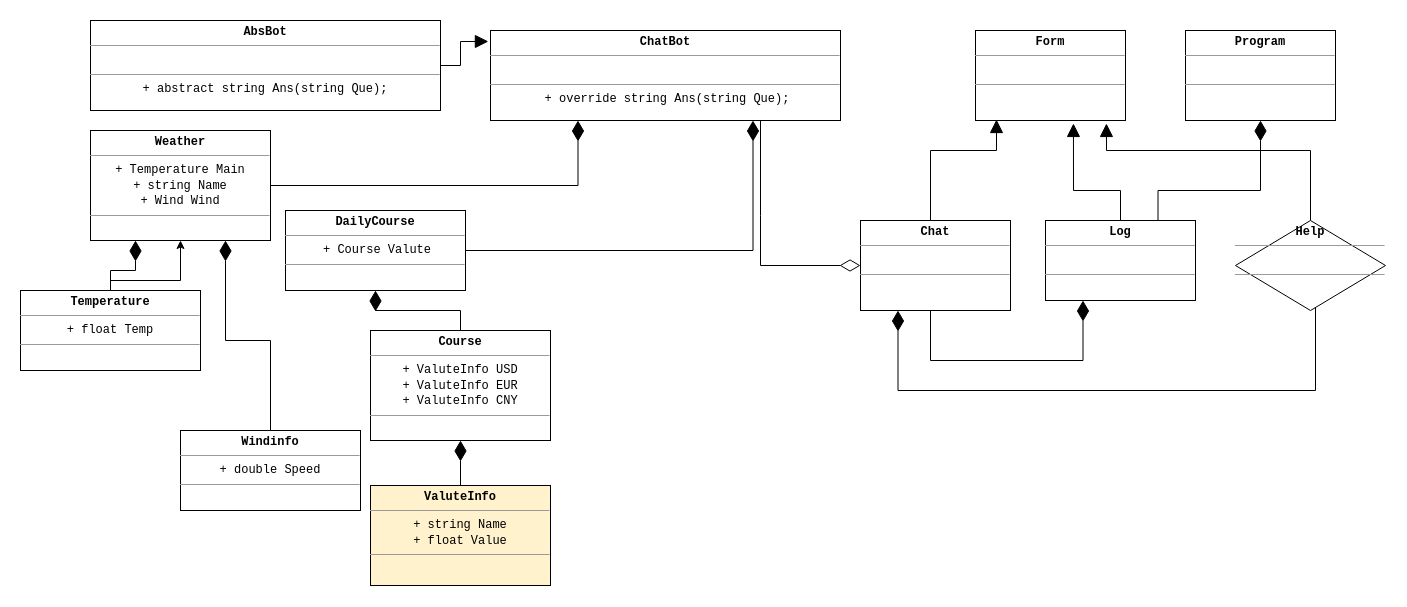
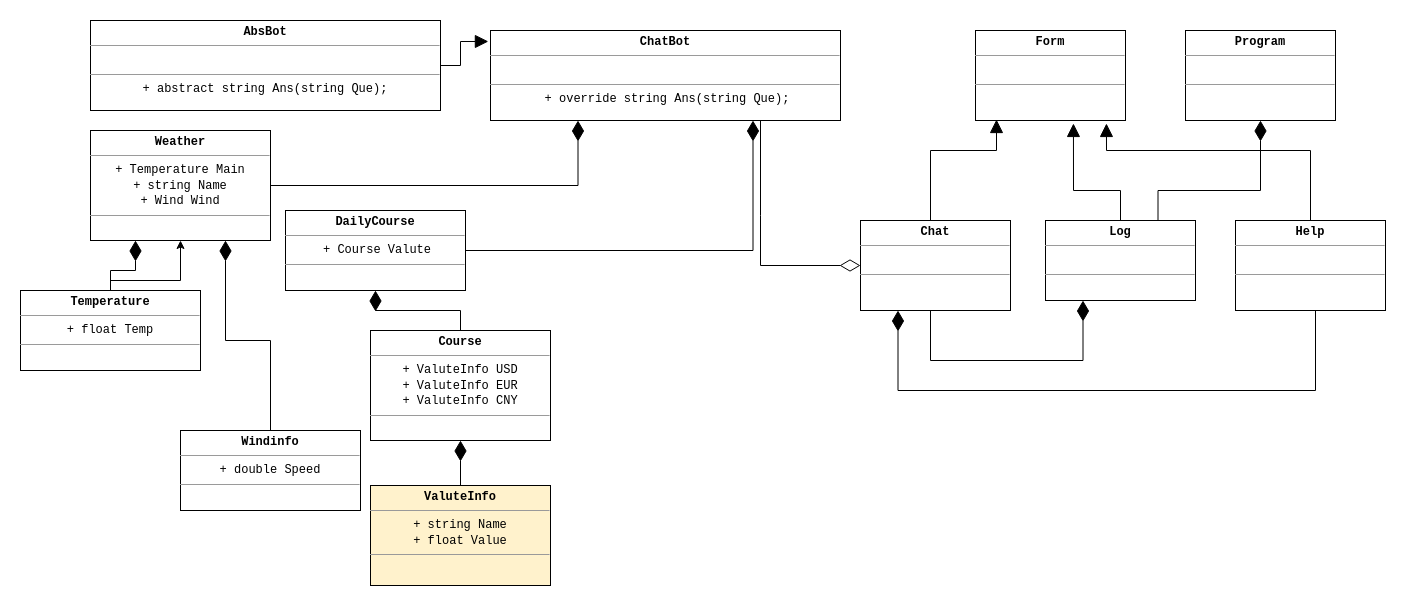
  <mxCell id="0" />
  <mxCell id="1" parent="0" />
  <mxCell id="2" style="edgeStyle=orthogonalEdgeStyle;rounded=0;orthogonalLoop=1;jettySize=auto;html=1;entryX=-0.006;entryY=0.122;entryDx=0;entryDy=0;strokeWidth=1;endArrow=block;endFill=1;endSize=11;exitX=1;exitY=0.5;exitDx=0;exitDy=0;entryPerimeter=0;" parent="1" source="3" target="5" edge="1"><mxGeometry relative="1" as="geometry" /></mxCell>
  <mxCell id="3" value="&lt;p style=&quot;margin: 4px 0px 0px&quot;&gt;&lt;font face=&quot;Courier New&quot;&gt;&lt;b&gt;AbsBot&lt;/b&gt;&lt;br&gt;&lt;/font&gt;&lt;/p&gt;&lt;hr size=&quot;1&quot;&gt;&lt;p style=&quot;margin: 0px 0px 0px 4px&quot;&gt;&lt;font face=&quot;Courier New&quot;&gt;&lt;br&gt;&lt;/font&gt;&lt;/p&gt;&lt;hr size=&quot;1&quot;&gt;&lt;font face=&quot;Courier New&quot;&gt;+ abstract&amp;nbsp;&lt;/font&gt;&lt;span style=&quot;font-family: &amp;#34;courier new&amp;#34;&quot;&gt;string Ans(string Que);&lt;/span&gt;&lt;font face=&quot;Courier New&quot;&gt;&lt;br&gt;&lt;/font&gt;" style="verticalAlign=top;align=center;overflow=fill;fontSize=12;fontFamily=Helvetica;html=1;" parent="1" vertex="1"><mxGeometry x="90" y="20" width="350" height="90" as="geometry" /></mxCell>
  <mxCell id="4" style="edgeStyle=orthogonalEdgeStyle;rounded=0;orthogonalLoop=1;jettySize=auto;html=1;entryX=0;entryY=0.5;entryDx=0;entryDy=0;startArrow=none;startFill=0;startSize=18;endArrow=diamondThin;endFill=0;endSize=18;strokeWidth=1;" parent="1" source="5" target="9" edge="1"><mxGeometry relative="1" as="geometry"><Array as="points"><mxPoint x="760" y="215" /><mxPoint x="760" y="345" /></Array></mxGeometry></mxCell>
  <mxCell id="5" value="&lt;p style=&quot;margin: 4px 0px 0px&quot;&gt;&lt;b style=&quot;font-family: &amp;#34;courier new&amp;#34;&quot;&gt;ChatBot&lt;/b&gt;&lt;br&gt;&lt;/p&gt;&lt;hr size=&quot;1&quot;&gt;&lt;p style=&quot;margin: 0px 0px 0px 4px&quot;&gt;&lt;font face=&quot;Courier New&quot;&gt;&lt;br&gt;&lt;/font&gt;&lt;/p&gt;&lt;hr size=&quot;1&quot;&gt;&lt;p style=&quot;margin: 0px 0px 0px 4px&quot;&gt;&lt;font face=&quot;Courier New&quot;&gt;+ override string Ans(string Que);&lt;/font&gt;&lt;br&gt;&lt;/p&gt;" style="verticalAlign=top;align=center;overflow=fill;fontSize=12;fontFamily=Helvetica;html=1;" parent="1" vertex="1"><mxGeometry x="490" y="30" width="350" height="90" as="geometry" /></mxCell>
  <mxCell id="6" value="&lt;p style=&quot;margin: 4px 0px 0px&quot;&gt;&lt;font face=&quot;Courier New&quot;&gt;&lt;b&gt;Form&lt;/b&gt;&lt;/font&gt;&lt;/p&gt;&lt;hr size=&quot;1&quot;&gt;&lt;p style=&quot;margin: 0px 0px 0px 4px&quot;&gt;&lt;font face=&quot;Courier New&quot;&gt;&lt;br&gt;&lt;/font&gt;&lt;/p&gt;&lt;hr size=&quot;1&quot;&gt;&lt;font face=&quot;Courier New&quot;&gt;&lt;br&gt;&lt;/font&gt;" style="verticalAlign=top;align=center;overflow=fill;fontSize=12;fontFamily=Helvetica;html=1;" parent="1" vertex="1"><mxGeometry x="975" y="30" width="150" height="90" as="geometry" /></mxCell>
  <mxCell id="7" style="edgeStyle=orthogonalEdgeStyle;rounded=0;orthogonalLoop=1;jettySize=auto;html=1;entryX=0.14;entryY=0.989;entryDx=0;entryDy=0;entryPerimeter=0;endArrow=block;endFill=1;endSize=11;strokeWidth=1;" parent="1" target="6" edge="1"><mxGeometry relative="1" as="geometry"><Array as="points"><mxPoint x="930" y="150" /><mxPoint x="996" y="150" /></Array><mxPoint x="930" y="220" as="sourcePoint" /></mxGeometry></mxCell>
  <mxCell id="8" style="edgeStyle=orthogonalEdgeStyle;rounded=0;orthogonalLoop=1;jettySize=auto;html=1;entryX=0.25;entryY=1;entryDx=0;entryDy=0;endArrow=diamondThin;endFill=1;endSize=18;strokeWidth=1;" parent="1" target="11" edge="1"><mxGeometry relative="1" as="geometry"><Array as="points"><mxPoint x="930" y="360" /><mxPoint x="1083" y="360" /></Array><mxPoint x="930" y="310" as="sourcePoint" /></mxGeometry></mxCell>
  <mxCell id="9" value="&lt;p style=&quot;margin: 4px 0px 0px&quot;&gt;&lt;font face=&quot;Courier New&quot;&gt;&lt;b&gt;Chat&lt;/b&gt;&lt;/font&gt;&lt;/p&gt;&lt;hr size=&quot;1&quot;&gt;&lt;p style=&quot;margin: 0px 0px 0px 4px&quot;&gt;&lt;font face=&quot;Courier New&quot;&gt;&lt;br&gt;&lt;/font&gt;&lt;/p&gt;&lt;hr size=&quot;1&quot;&gt;&lt;font face=&quot;Courier New&quot;&gt;&lt;br&gt;&lt;/font&gt;" style="verticalAlign=top;align=center;overflow=fill;fontSize=12;fontFamily=Helvetica;html=1;" parent="1" vertex="1"><mxGeometry x="860" y="220" width="150" height="90" as="geometry" /></mxCell>
  <mxCell id="10" style="edgeStyle=orthogonalEdgeStyle;rounded=0;orthogonalLoop=1;jettySize=auto;html=1;entryX=0.653;entryY=1.033;entryDx=0;entryDy=0;entryPerimeter=0;endArrow=block;endFill=1;endSize=11;strokeWidth=1;" parent="1" source="11" target="6" edge="1"><mxGeometry relative="1" as="geometry"><Array as="points"><mxPoint x="1120" y="190" /><mxPoint x="1073" y="190" /></Array></mxGeometry></mxCell>
  <mxCell id="11" value="&lt;p style=&quot;margin: 4px 0px 0px&quot;&gt;&lt;font face=&quot;Courier New&quot;&gt;&lt;b&gt;Log&lt;/b&gt;&lt;/font&gt;&lt;/p&gt;&lt;hr size=&quot;1&quot;&gt;&lt;p style=&quot;margin: 0px 0px 0px 4px&quot;&gt;&lt;font face=&quot;Courier New&quot;&gt;&lt;br&gt;&lt;/font&gt;&lt;/p&gt;&lt;hr size=&quot;1&quot;&gt;&lt;font face=&quot;Courier New&quot;&gt;&lt;br&gt;&lt;/font&gt;" style="verticalAlign=top;align=center;overflow=fill;fontSize=12;fontFamily=Helvetica;html=1;" parent="1" vertex="1"><mxGeometry x="1045" y="220" width="150" height="80" as="geometry" /></mxCell>
  <mxCell id="12" style="edgeStyle=orthogonalEdgeStyle;rounded=0;orthogonalLoop=1;jettySize=auto;html=1;entryX=0.873;entryY=1.033;entryDx=0;entryDy=0;entryPerimeter=0;endArrow=block;endFill=1;endSize=11;strokeWidth=1;" parent="1" source="14" target="6" edge="1"><mxGeometry relative="1" as="geometry"><Array as="points"><mxPoint x="1310" y="150" /><mxPoint x="1106" y="150" /></Array></mxGeometry></mxCell>
  <mxCell id="13" style="edgeStyle=orthogonalEdgeStyle;rounded=0;orthogonalLoop=1;jettySize=auto;html=1;entryX=0.25;entryY=1;entryDx=0;entryDy=0;endArrow=diamondThin;endFill=1;endSize=18;strokeWidth=1;" parent="1" source="14" target="9" edge="1"><mxGeometry relative="1" as="geometry"><Array as="points"><mxPoint x="1315" y="390" /><mxPoint x="898" y="390" /></Array></mxGeometry></mxCell>
- <mxCell id="14" value="&lt;p style=&quot;margin: 4px 0px 0px&quot;&gt;&lt;font face=&quot;Courier New&quot;&gt;&lt;b&gt;Help&lt;/b&gt;&lt;/font&gt;&lt;/p&gt;&lt;hr size=&quot;1&quot;&gt;&lt;p style=&quot;margin: 0px 0px 0px 4px&quot;&gt;&lt;font face=&quot;Courier New&quot;&gt;&lt;br&gt;&lt;/font&gt;&lt;/p&gt;&lt;hr size=&quot;1&quot;&gt;&lt;font face=&quot;Courier New&quot;&gt;&lt;br&gt;&lt;/font&gt;" style="rhombus;verticalAlign=top;align=center;overflow=fill;fontSize=12;fontFamily=Helvetica;html=1;" parent="1" vertex="1"><mxGeometry x="1235" y="220" width="150" height="90" as="geometry" /></mxCell>
+ <mxCell id="14" value="&lt;p style=&quot;margin: 4px 0px 0px&quot;&gt;&lt;font face=&quot;Courier New&quot;&gt;&lt;b&gt;Help&lt;/b&gt;&lt;/font&gt;&lt;/p&gt;&lt;hr size=&quot;1&quot;&gt;&lt;p style=&quot;margin: 0px 0px 0px 4px&quot;&gt;&lt;font face=&quot;Courier New&quot;&gt;&lt;br&gt;&lt;/font&gt;&lt;/p&gt;&lt;hr size=&quot;1&quot;&gt;&lt;font face=&quot;Courier New&quot;&gt;&lt;br&gt;&lt;/font&gt;" style="verticalAlign=top;align=center;overflow=fill;fontSize=12;fontFamily=Helvetica;html=1;" parent="1" vertex="1"><mxGeometry x="1235" y="220" width="150" height="90" as="geometry" /></mxCell>
  <mxCell id="15" style="edgeStyle=orthogonalEdgeStyle;rounded=0;orthogonalLoop=1;jettySize=auto;html=1;entryX=0.75;entryY=1;entryDx=0;entryDy=0;startArrow=none;startFill=0;startSize=18;endArrow=diamondThin;endFill=1;endSize=18;strokeWidth=1;" parent="1" source="16" target="5" edge="1"><mxGeometry relative="1" as="geometry" /></mxCell>
  <mxCell id="16" value="&lt;p style=&quot;margin: 4px 0px 0px&quot;&gt;&lt;font face=&quot;Courier New&quot;&gt;&lt;b&gt;DailyCourse&lt;/b&gt;&lt;/font&gt;&lt;br&gt;&lt;/p&gt;&lt;hr size=&quot;1&quot;&gt;&lt;p style=&quot;margin: 0px 0px 0px 4px&quot;&gt;&lt;font face=&quot;Courier New&quot;&gt;+ Course Valute&lt;br&gt;&lt;/font&gt;&lt;/p&gt;&lt;hr size=&quot;1&quot;&gt;&lt;font face=&quot;Courier New&quot;&gt;&lt;br&gt;&lt;/font&gt;" style="verticalAlign=top;align=center;overflow=fill;fontSize=12;fontFamily=Helvetica;html=1;" parent="1" vertex="1"><mxGeometry x="285" y="210" width="180" height="80" as="geometry" /></mxCell>
  <mxCell id="17" style="edgeStyle=orthogonalEdgeStyle;rounded=0;orthogonalLoop=1;jettySize=auto;html=1;entryX=0.5;entryY=1;entryDx=0;entryDy=0;endArrow=diamondThin;endFill=1;endSize=18;strokeWidth=1;" parent="1" source="18" target="16" edge="1"><mxGeometry relative="1" as="geometry" /></mxCell>
  <mxCell id="18" value="&lt;p style=&quot;margin: 4px 0px 0px&quot;&gt;&lt;font face=&quot;Courier New&quot;&gt;&lt;b&gt;Course&lt;/b&gt;&lt;/font&gt;&lt;br&gt;&lt;/p&gt;&lt;hr size=&quot;1&quot;&gt;&lt;p style=&quot;margin: 0px 0px 0px 4px&quot;&gt;&lt;/p&gt;&lt;font face=&quot;Courier New&quot;&gt;+ ValuteInfo USD&lt;br&gt;&lt;/font&gt;&lt;span style=&quot;font-family: &amp;#34;courier new&amp;#34;&quot;&gt;+ ValuteInfo EUR&lt;br&gt;&lt;/span&gt;&lt;span style=&quot;font-family: &amp;#34;courier new&amp;#34;&quot;&gt;+ ValuteInfo CNY&lt;/span&gt;&lt;font face=&quot;Courier New&quot;&gt;&lt;br&gt;&lt;/font&gt;&lt;hr size=&quot;1&quot;&gt;&lt;font face=&quot;Courier New&quot;&gt;&lt;br&gt;&lt;/font&gt;" style="verticalAlign=top;align=center;overflow=fill;fontSize=12;fontFamily=Helvetica;html=1;" parent="1" vertex="1"><mxGeometry x="370" y="330" width="180" height="110" as="geometry" /></mxCell>
  <mxCell id="19" style="edgeStyle=orthogonalEdgeStyle;rounded=0;orthogonalLoop=1;jettySize=auto;html=1;entryX=0.5;entryY=1;entryDx=0;entryDy=0;endArrow=diamondThin;endFill=1;endSize=18;strokeWidth=1;" parent="1" source="20" target="18" edge="1"><mxGeometry relative="1" as="geometry" /></mxCell>
  <mxCell id="20" value="&lt;p style=&quot;margin: 4px 0px 0px&quot;&gt;&lt;font face=&quot;Courier New&quot;&gt;&lt;b&gt;ValuteInfo&lt;/b&gt;&lt;/font&gt;&lt;br&gt;&lt;/p&gt;&lt;hr size=&quot;1&quot;&gt;&lt;p style=&quot;margin: 0px 0px 0px 4px&quot;&gt;&lt;/p&gt;&lt;font face=&quot;Courier New&quot;&gt;+ string Name&lt;br&gt;+ float Value&lt;br&gt;&lt;/font&gt;&lt;hr size=&quot;1&quot;&gt;&lt;font face=&quot;Courier New&quot;&gt;&lt;br&gt;&lt;/font&gt;" style="verticalAlign=top;align=center;overflow=fill;fontSize=12;fontFamily=Helvetica;html=1;fillColor=#fff2cc;" parent="1" vertex="1"><mxGeometry x="370" y="485" width="180" height="100" as="geometry" /></mxCell>
  <mxCell id="21" style="edgeStyle=orthogonalEdgeStyle;rounded=0;orthogonalLoop=1;jettySize=auto;html=1;entryX=0.25;entryY=1;entryDx=0;entryDy=0;startArrow=none;startFill=0;startSize=18;endArrow=diamondThin;endFill=1;endSize=18;strokeWidth=1;" parent="1" source="22" target="5" edge="1"><mxGeometry relative="1" as="geometry" /></mxCell>
  <mxCell id="22" value="&lt;p style=&quot;margin: 4px 0px 0px&quot;&gt;&lt;font face=&quot;Courier New&quot;&gt;&lt;b&gt;Weather&lt;/b&gt;&lt;/font&gt;&lt;br&gt;&lt;/p&gt;&lt;hr size=&quot;1&quot;&gt;&lt;p style=&quot;margin: 0px 0px 0px 4px&quot;&gt;&lt;/p&gt;&lt;font face=&quot;Courier New&quot;&gt;+ Temperature Main&lt;br&gt;+ string Name&lt;br&gt;+ Wind Wind&lt;br&gt;&lt;/font&gt;&lt;hr size=&quot;1&quot;&gt;&lt;font face=&quot;Courier New&quot;&gt;&lt;br&gt;&lt;/font&gt;" style="verticalAlign=top;align=center;overflow=fill;fontSize=12;fontFamily=Helvetica;html=1;" parent="1" vertex="1"><mxGeometry x="90" y="130" width="180" height="110" as="geometry" /></mxCell>
  <mxCell id="23" style="edgeStyle=orthogonalEdgeStyle;rounded=0;orthogonalLoop=1;jettySize=auto;html=1;entryX=0.25;entryY=1;entryDx=0;entryDy=0;endArrow=diamondThin;endFill=1;endSize=18;strokeWidth=1;" parent="1" source="25" target="22" edge="1"><mxGeometry relative="1" as="geometry" /></mxCell>
  <mxCell id="24" value="" style="edgeStyle=orthogonalEdgeStyle;rounded=0;orthogonalLoop=1;jettySize=auto;html=1;exitX=0.633;exitY=0;exitDx=0;exitDy=0;exitPerimeter=0;" edge="1" parent="1" source="25" target="22"><mxGeometry relative="1" as="geometry"><Array as="points"><mxPoint x="110" y="290" /><mxPoint x="110" y="280" /><mxPoint x="180" y="280" /></Array></mxGeometry></mxCell>
  <mxCell id="25" value="&lt;p style=&quot;margin: 4px 0px 0px&quot;&gt;&lt;font face=&quot;Courier New&quot;&gt;&lt;b&gt;Temperature&lt;/b&gt;&lt;/font&gt;&lt;br&gt;&lt;/p&gt;&lt;hr size=&quot;1&quot;&gt;&lt;p style=&quot;margin: 0px 0px 0px 4px&quot;&gt;&lt;/p&gt;&lt;font face=&quot;Courier New&quot;&gt;+ float Temp&lt;br&gt;&lt;/font&gt;&lt;hr size=&quot;1&quot;&gt;&lt;font face=&quot;Courier New&quot;&gt;&lt;br&gt;&lt;/font&gt;" style="verticalAlign=top;align=center;overflow=fill;fontSize=12;fontFamily=Helvetica;html=1;" parent="1" vertex="1"><mxGeometry x="20" y="290" width="180" height="80" as="geometry" /></mxCell>
  <mxCell id="26" style="edgeStyle=orthogonalEdgeStyle;rounded=0;orthogonalLoop=1;jettySize=auto;html=1;entryX=0.75;entryY=1;entryDx=0;entryDy=0;endArrow=diamondThin;endFill=1;endSize=18;strokeWidth=1;" parent="1" source="27" target="22" edge="1"><mxGeometry relative="1" as="geometry" /></mxCell>
  <mxCell id="27" value="&lt;p style=&quot;margin: 4px 0px 0px&quot;&gt;&lt;font face=&quot;Courier New&quot;&gt;&lt;b&gt;Windinfo&lt;/b&gt;&lt;/font&gt;&lt;br&gt;&lt;/p&gt;&lt;hr size=&quot;1&quot;&gt;&lt;p style=&quot;margin: 0px 0px 0px 4px&quot;&gt;&lt;/p&gt;&lt;font face=&quot;Courier New&quot;&gt;+ double Speed&lt;br&gt;&lt;/font&gt;&lt;hr size=&quot;1&quot;&gt;&lt;font face=&quot;Courier New&quot;&gt;&lt;br&gt;&lt;/font&gt;" style="verticalAlign=top;align=center;overflow=fill;fontSize=12;fontFamily=Helvetica;html=1;" parent="1" vertex="1"><mxGeometry x="180" y="430" width="180" height="80" as="geometry" /></mxCell>
  <mxCell id="28" style="edgeStyle=orthogonalEdgeStyle;rounded=0;orthogonalLoop=1;jettySize=auto;html=1;entryX=0.75;entryY=0;entryDx=0;entryDy=0;endArrow=none;endFill=0;endSize=18;strokeWidth=1;startArrow=diamondThin;startFill=1;startSize=18;" parent="1" source="29" target="11" edge="1"><mxGeometry relative="1" as="geometry"><Array as="points"><mxPoint x="1260" y="190" /><mxPoint x="1158" y="190" /></Array></mxGeometry></mxCell>
  <mxCell id="29" value="&lt;p style=&quot;margin: 4px 0px 0px&quot;&gt;&lt;font face=&quot;Courier New&quot;&gt;&lt;b&gt;Program&lt;/b&gt;&lt;/font&gt;&lt;/p&gt;&lt;hr size=&quot;1&quot;&gt;&lt;p style=&quot;margin: 0px 0px 0px 4px&quot;&gt;&lt;font face=&quot;Courier New&quot;&gt;&lt;br&gt;&lt;/font&gt;&lt;/p&gt;&lt;hr size=&quot;1&quot;&gt;&lt;font face=&quot;Courier New&quot;&gt;&lt;br&gt;&lt;/font&gt;" style="verticalAlign=top;align=center;overflow=fill;fontSize=12;fontFamily=Helvetica;html=1;" parent="1" vertex="1"><mxGeometry x="1185" y="30" width="150" height="90" as="geometry" /></mxCell>
